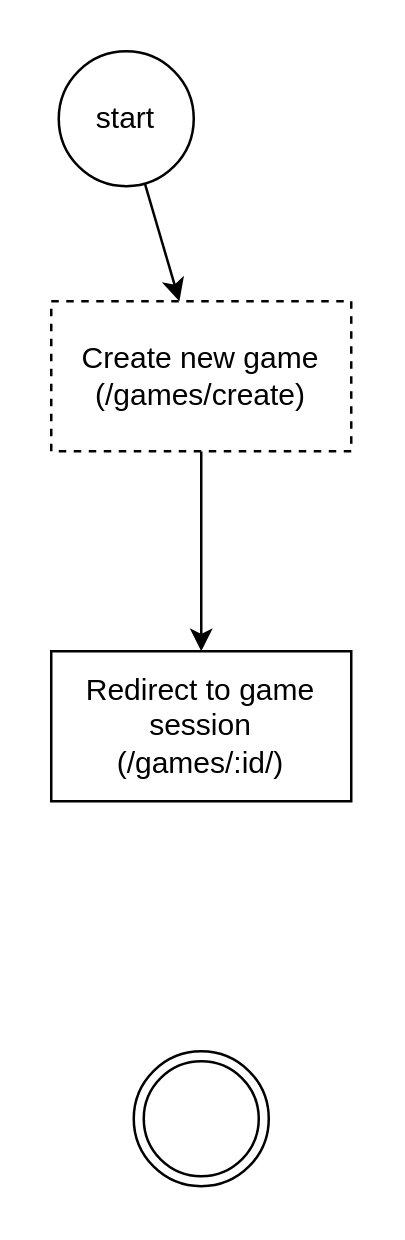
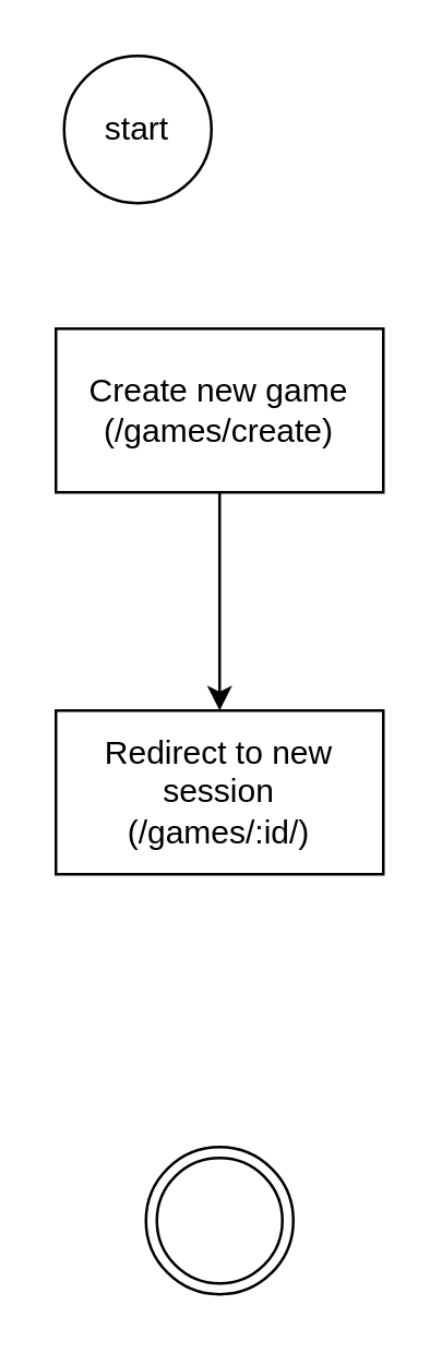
  <mxCell id="0" />
  <mxCell id="1" parent="0" />
  <mxCell id="2" value="" style="ellipse;shape=doubleEllipse;whiteSpace=wrap;html=1;aspect=fixed;" vertex="1" parent="1"><mxGeometry x="53" y="420" width="54" height="54" as="geometry" /></mxCell>
- <mxCell id="3" value="" style="edgeStyle=none;html=1;" edge="1" parent="1" source="4" target="6"><mxGeometry relative="1" as="geometry" /></mxCell>
  <mxCell id="4" value="start" style="ellipse;whiteSpace=wrap;html=1;aspect=fixed;" vertex="1" parent="1"><mxGeometry x="23" y="20" width="54" height="54" as="geometry" /></mxCell>
  <mxCell id="5" value="" style="edgeStyle=none;html=1;" edge="1" parent="1" source="6" target="7"><mxGeometry relative="1" as="geometry" /></mxCell>
- <mxCell id="6" value="Create new game&lt;br&gt;(/games/create)" style="rounded=0;whiteSpace=wrap;html=1;dashed=1;" vertex="1" parent="1"><mxGeometry x="20" y="120" width="120" height="60" as="geometry" /></mxCell>
- <mxCell id="7" value="Redirect to game session&lt;br&gt;(/games/:id/)" style="whiteSpace=wrap;html=1;rounded=0;" vertex="1" parent="1"><mxGeometry x="20" y="260" width="120" height="60" as="geometry" /></mxCell>
+ <mxCell id="6" value="Create new game&lt;br&gt;(/games/create)" style="rounded=0;whiteSpace=wrap;html=1;" vertex="1" parent="1"><mxGeometry x="20" y="120" width="120" height="60" as="geometry" /></mxCell>
+ <mxCell id="7" value="Redirect to new session&lt;br&gt;(/games/:id/)" style="whiteSpace=wrap;html=1;rounded=0;" vertex="1" parent="1"><mxGeometry x="20" y="260" width="120" height="60" as="geometry" /></mxCell>
